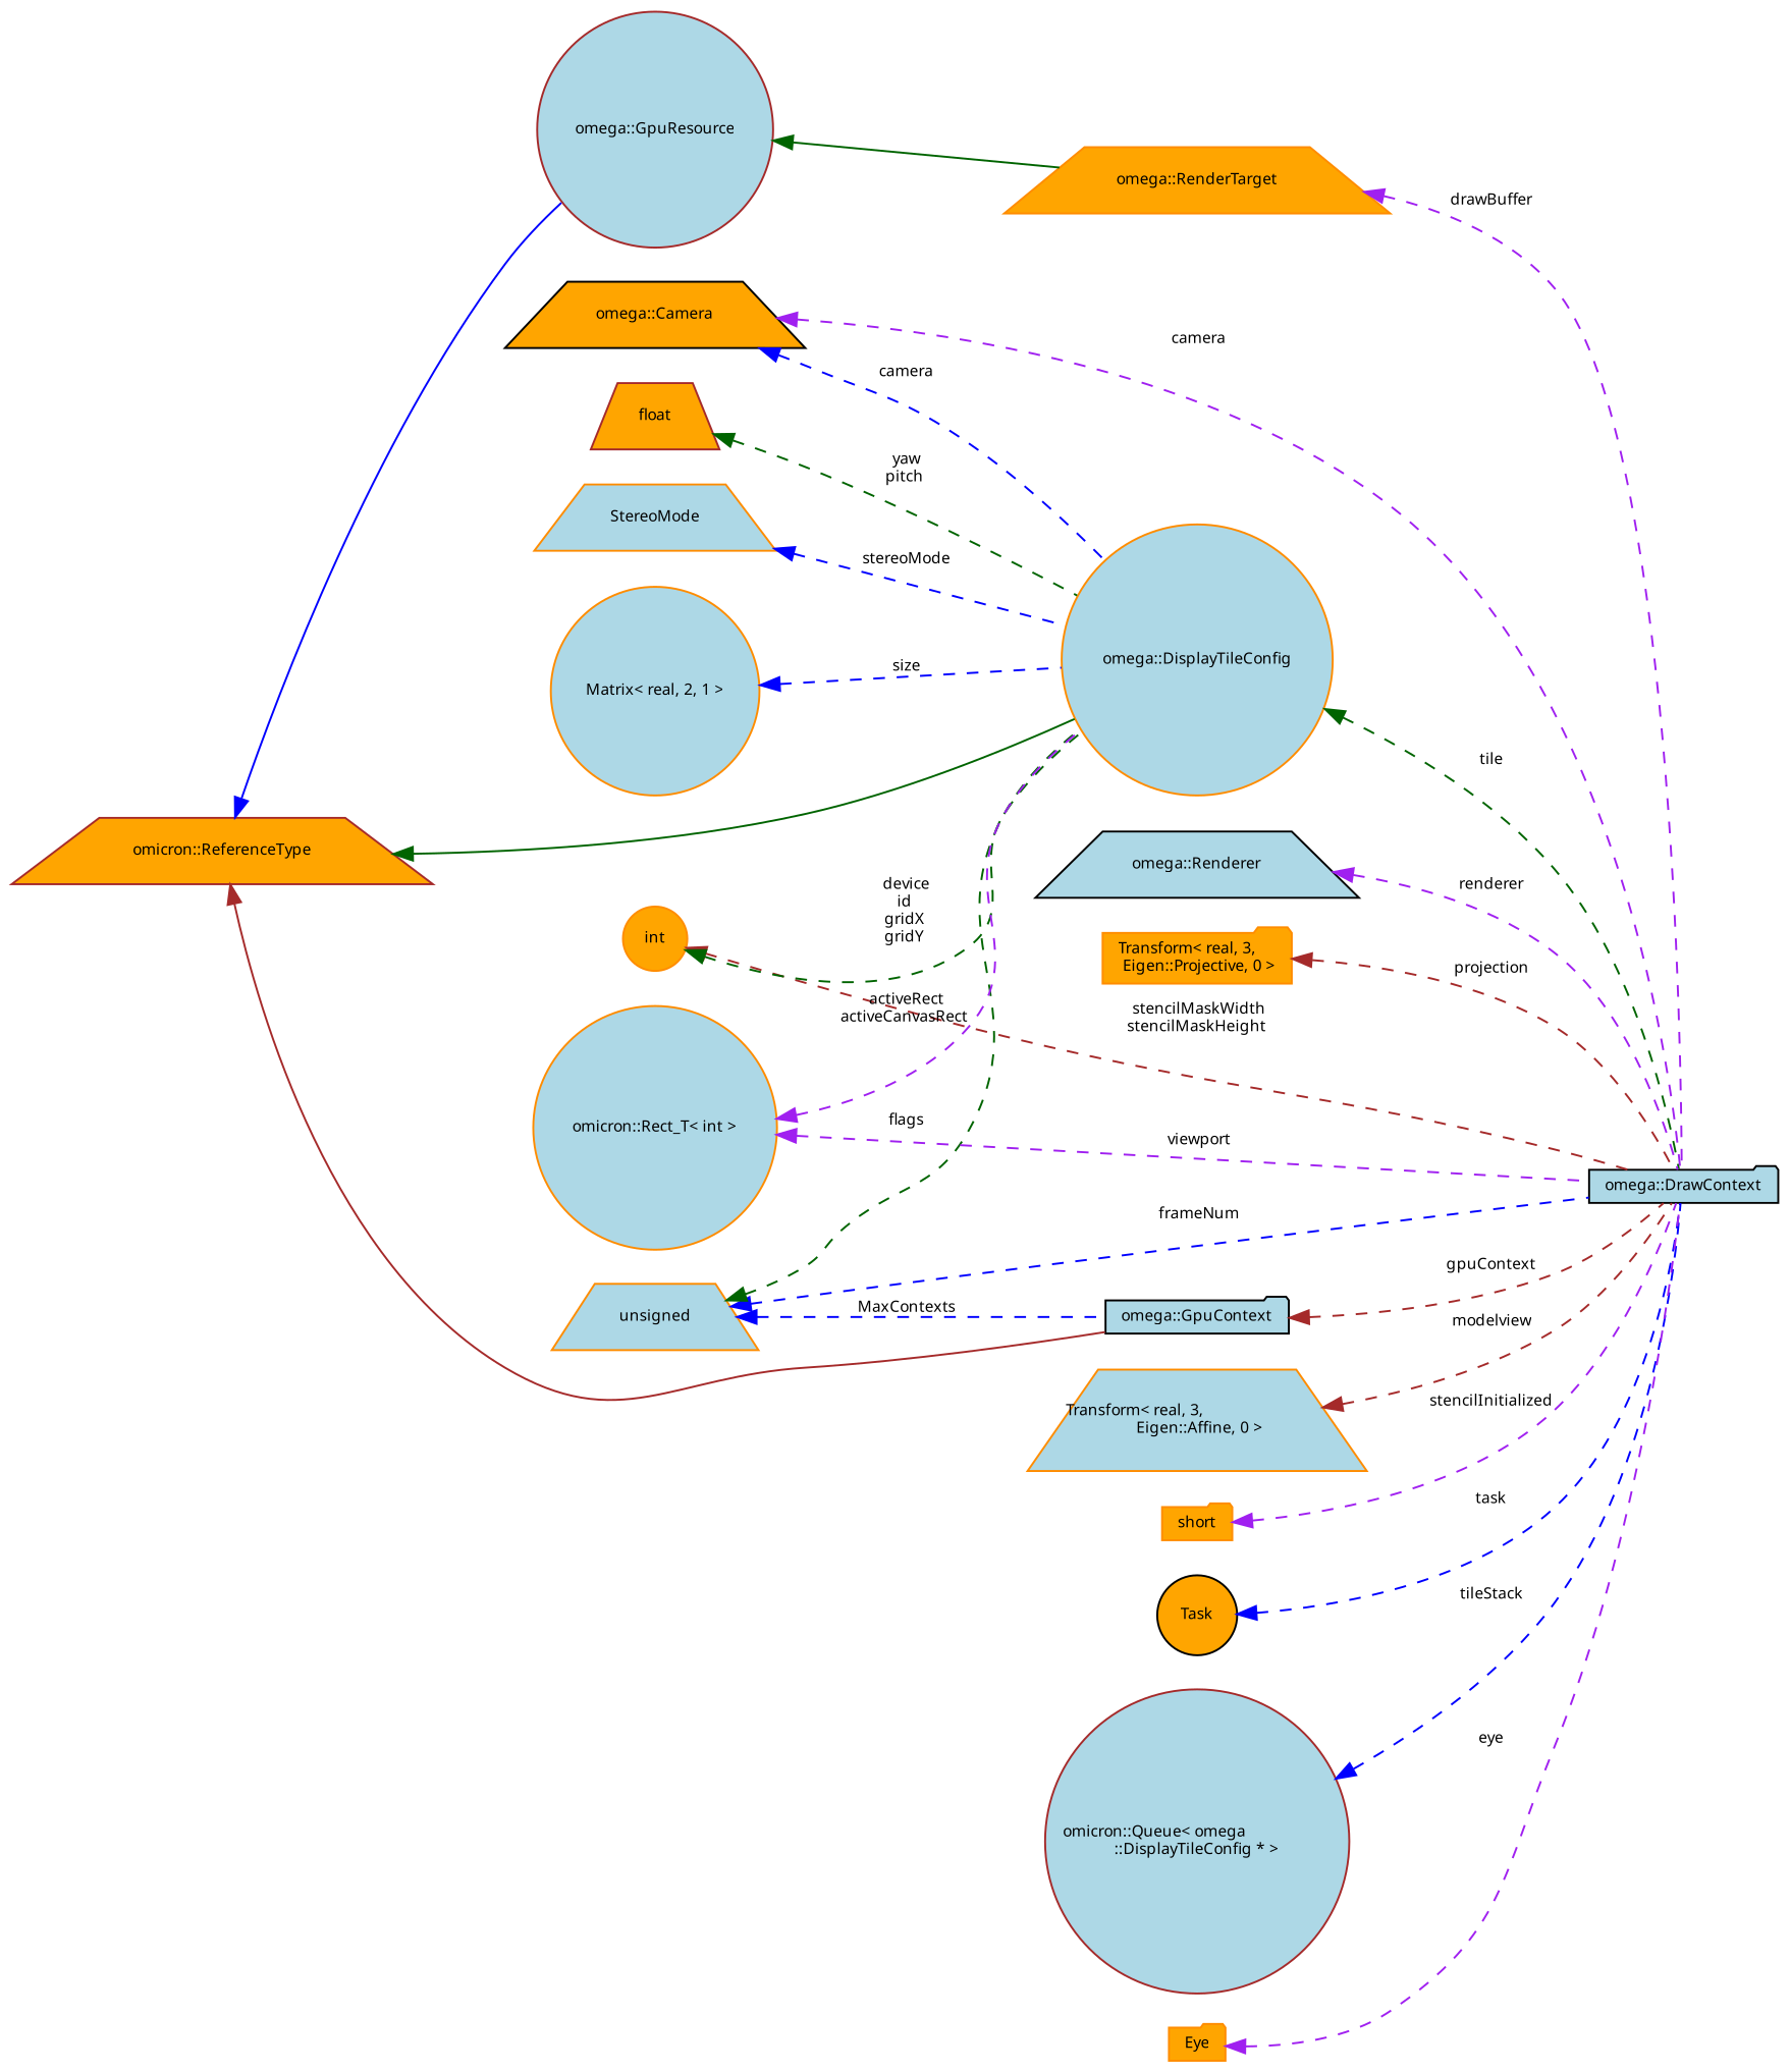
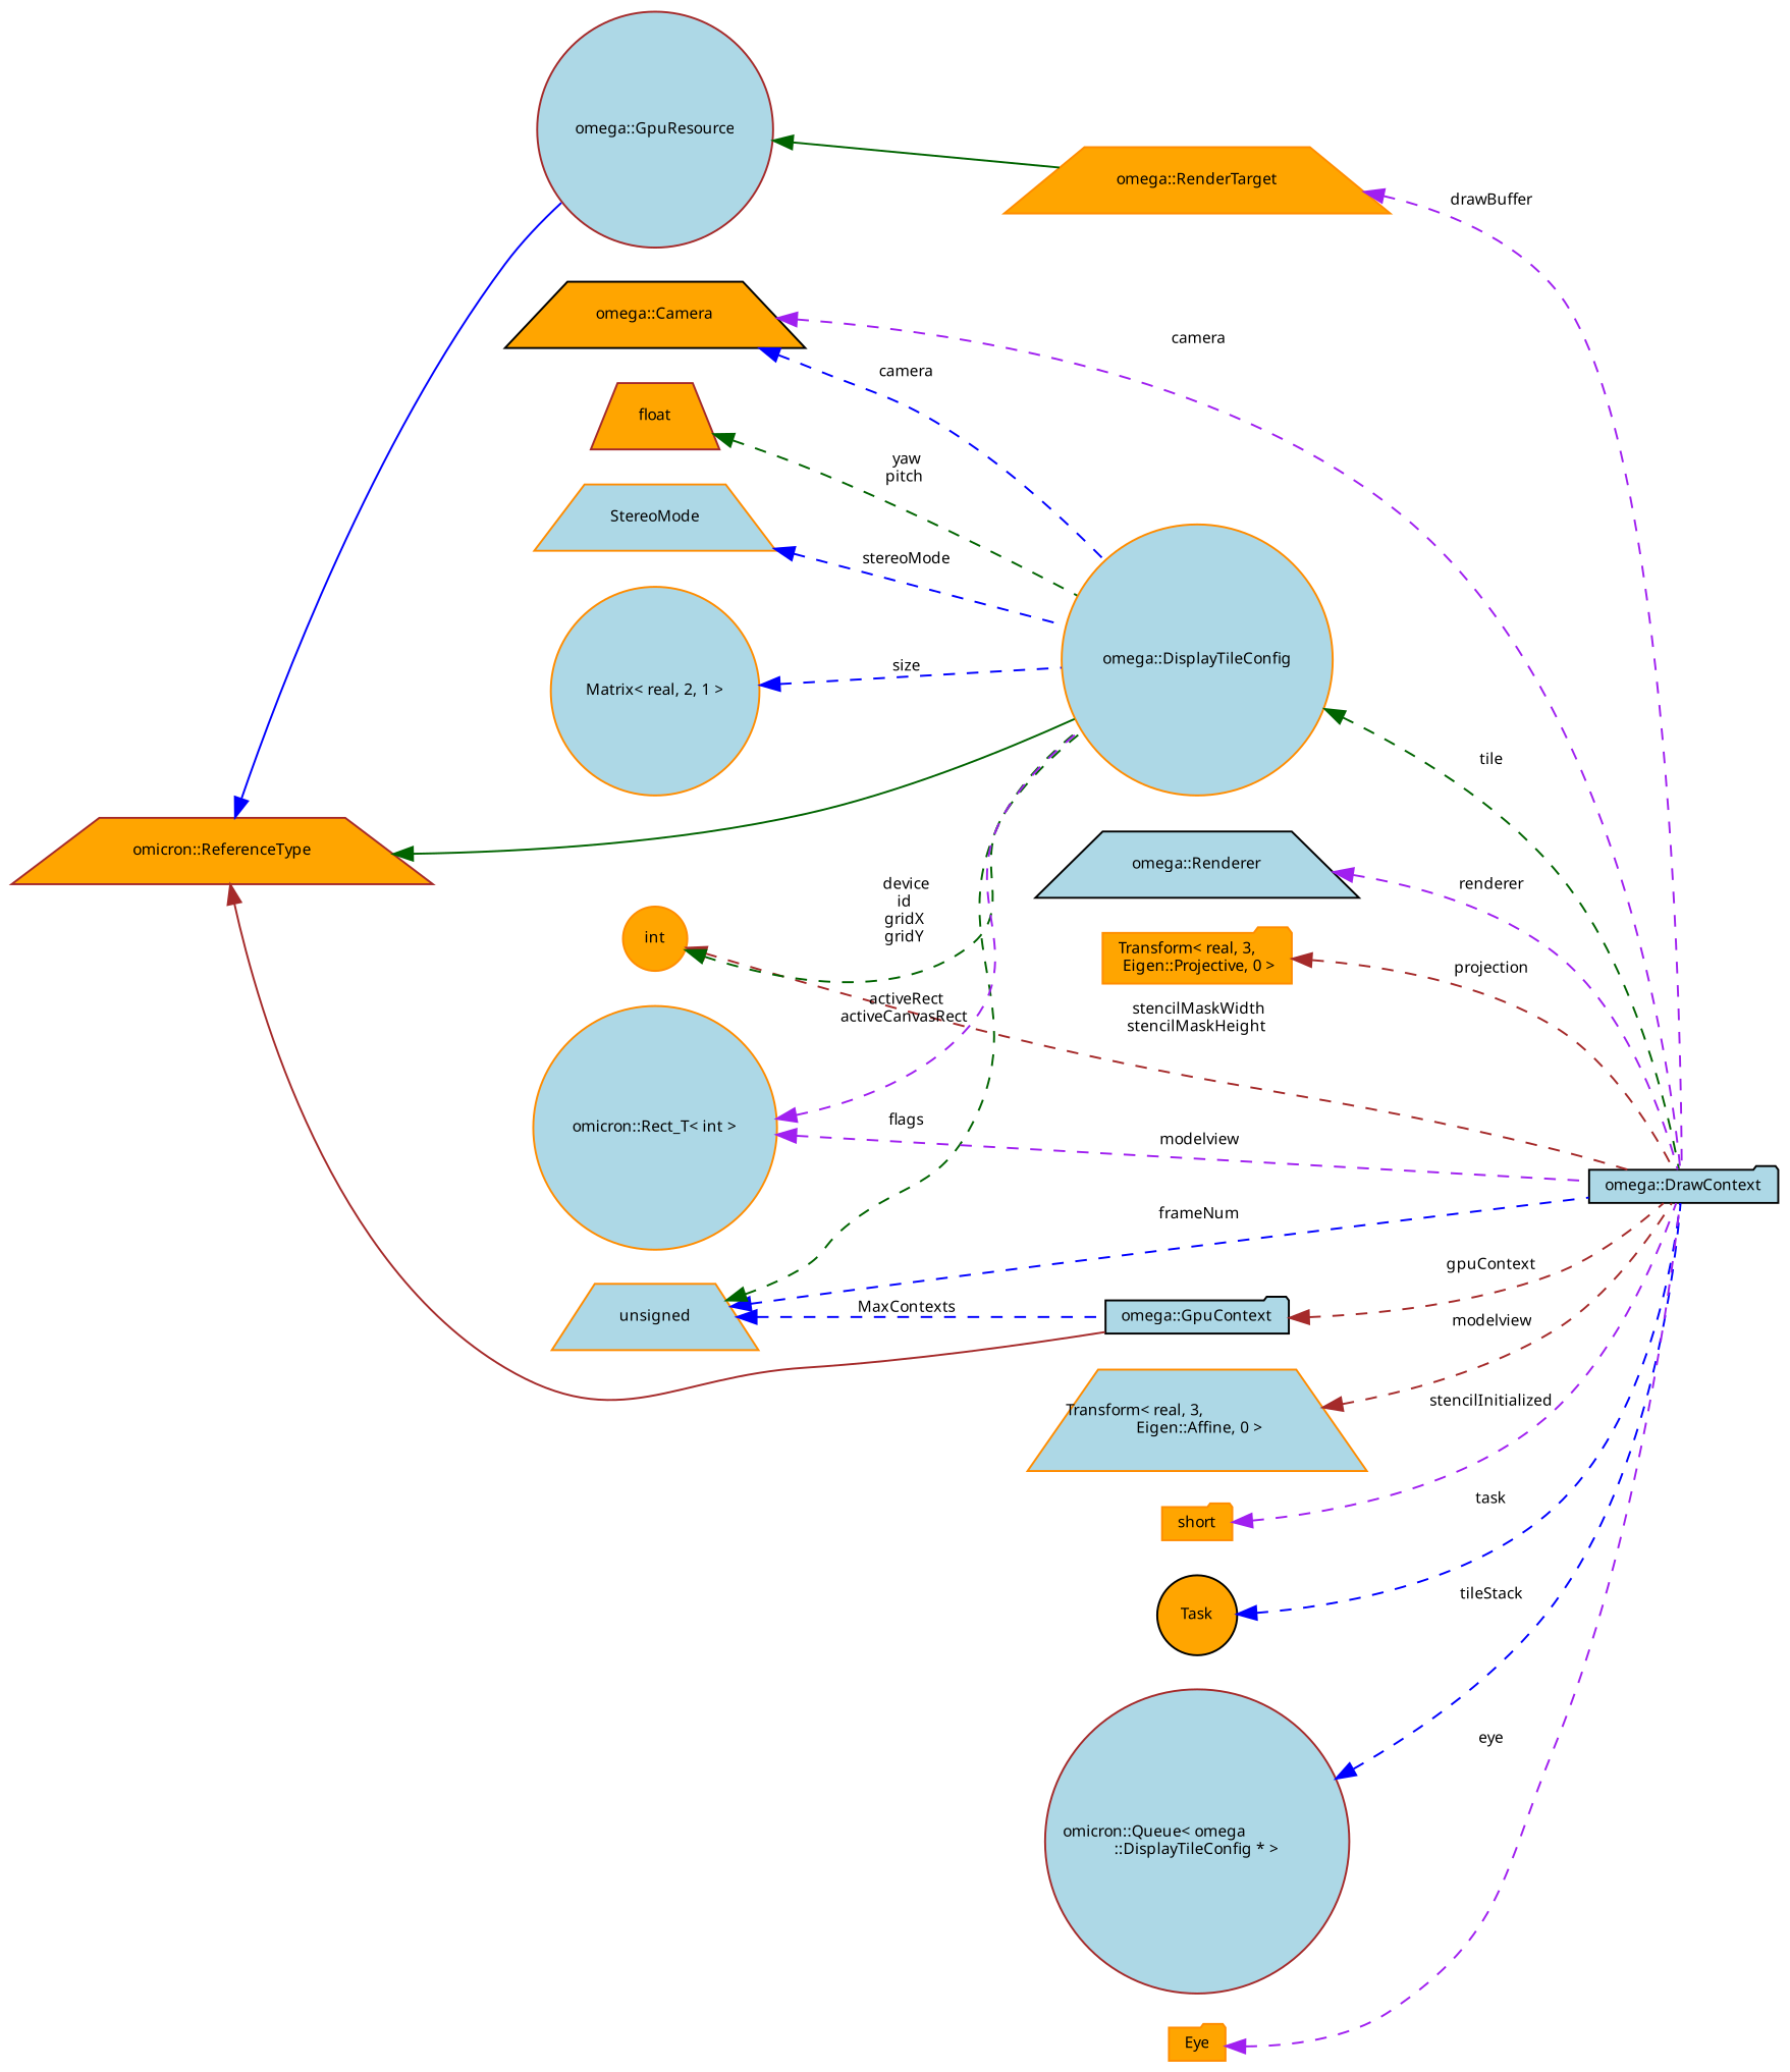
  digraph {
    rankdir=LR
    node [color=darkorange fillcolor=lightblue fontname="FreeSans.ttf" fontsize=8 shape=trapezium style=filled]
    edge [color=blue dir=back fontname="FreeSans.ttf" fontsize=8 labelfontname="FreeSans.ttf" labelfontsize=8 style=dashed]
    n1 [color=black fontcolor=black height=0.2 label="omega::DrawContext" shape=folder width=0.4]
    n2 [fillcolor=orange height=0.2 label="omega::RenderTarget" width=0.4]
    n3 [color=brown height=0.2 label="omega::GpuResource" shape=circle width=0.4]
    n4 [color=brown fillcolor=orange height=0.2 label="omicron::ReferenceType" width=0.4]
    n5 [height=0.2 label="omega::DisplayTileConfig" shape=circle width=0.4]
    n6 [color=black height=0.2 label="omega::GpuContext" shape=folder width=0.4]
    n7 [color=black height=0.2 label="omega::Renderer" width=0.4]
    n8 [fillcolor=orange height=0.2 label="Transform\< real, 3,\l Eigen::Projective, 0 \>" shape=folder width=0.4]
    n9 [color=black fillcolor=orange height=0.2 label="omega::Camera" width=0.4]
    n10 [color=brown fillcolor=orange height=0.2 label=float width=0.4]
    n11 [height=0.2 label=StereoMode width=0.4]
    n12 [height=0.2 label="Matrix\< real, 2, 1 \>" shape=circle width=0.4]
    n13 [fillcolor=orange height=0.2 label=int shape=circle width=0.4]
    n14 [height=0.2 label=unsigned width=0.4]
    n15 [height=0.2 label="omicron::Rect_T\< int \>" shape=circle width=0.4]
    n16 [height=0.2 label="Transform\< real, 3,\l Eigen::Affine, 0 \>" width=0.4]
    n17 [fillcolor=orange height=0.2 label=short shape=folder width=0.4]
    n18 [color=black fillcolor=orange height=0.2 label=Task shape=circle width=0.4]
    n19 [color=brown height=0.2 label="omicron::Queue\< omega\l::DisplayTileConfig * \>" shape=circle width=0.4]
    n20 [fillcolor=orange height=0.2 label=Eye shape=folder width=0.4]
    n2 -> n1 [color=purple label=" drawBuffer"]
    n3 -> n2 [color=darkgreen style=solid]
    n4 -> n3 [style=solid]
    n4 -> n5 [color=darkgreen style=solid]
    n4 -> n6 [color=brown style=solid]
    n5 -> n1 [color=darkgreen label=" tile"]
    n6 -> n1 [color=brown label=" gpuContext"]
    n7 -> n1 [color=purple label=" renderer"]
    n8 -> n1 [color=brown label=" projection"]
    n9 -> n1 [color=purple label=" camera"]
    n9 -> n5 [label=" camera"]
    n10 -> n5 [color=darkgreen label=" yaw\npitch"]
    n11 -> n5 [label=" stereoMode"]
    n12 -> n5 [label=" size"]
    n13 -> n1 [color=brown label=" stencilMaskWidth\nstencilMaskHeight"]
    n13 -> n5 [color=darkgreen label=" device\nid\ngridX\ngridY"]
    n14 -> n1 [label=" frameNum"]
    n14 -> n5 [color=darkgreen label=" flags"]
    n14 -> n6 [label=" MaxContexts"]
-   n15 -> n1 [color=purple label=" viewport"]
+   n15 -> n1 [color=purple label=" modelview"]
    n15 -> n5 [color=purple label=" activeRect\nactiveCanvasRect"]
    n16 -> n1 [color=brown label=" modelview"]
    n17 -> n1 [color=purple label=" stencilInitialized"]
    n18 -> n1 [label=" task"]
    n19 -> n1 [label=" tileStack"]
    n20 -> n1 [color=purple label=" eye"]
  }
